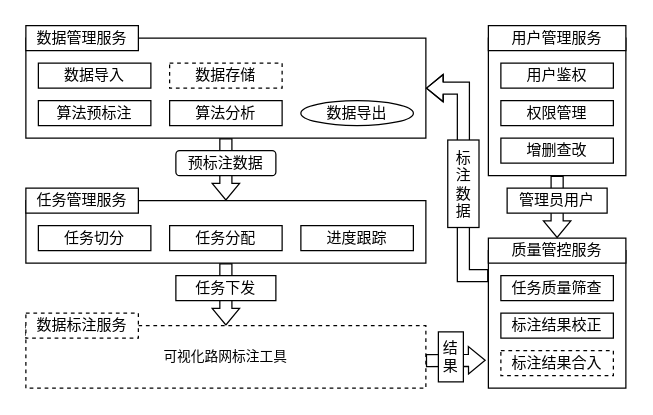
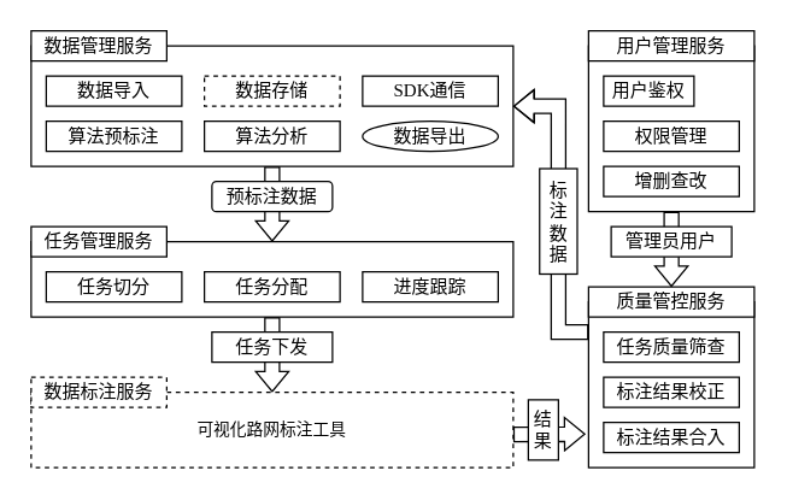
  <mxCell id="0" />
  <mxCell id="1" parent="0" />
  <mxCell id="2" value="" style="rounded=0;whiteSpace=wrap;html=1;fontFamily=宋体;" parent="1" vertex="1"><mxGeometry x="20" y="30" width="320" height="80" as="geometry" /></mxCell>
  <mxCell id="3" value="数据管理服务" style="rounded=0;whiteSpace=wrap;html=1;fontFamily=宋体;" parent="1" vertex="1"><mxGeometry x="20" y="20" width="90" height="20" as="geometry" /></mxCell>
  <mxCell id="4" value="数据导入" style="rounded=0;whiteSpace=wrap;html=1;fontFamily=宋体;" parent="1" vertex="1"><mxGeometry x="30" y="50" width="90" height="20" as="geometry" /></mxCell>
  <mxCell id="5" value="数据存储" style="rounded=0;whiteSpace=wrap;html=1;fontFamily=宋体;dashed=1;" parent="1" vertex="1"><mxGeometry x="135" y="50" width="90" height="20" as="geometry" /></mxCell>
+ <mxCell id="6" value="SDK通信" style="rounded=0;whiteSpace=wrap;html=1;fontFamily=宋体;" parent="1" vertex="1"><mxGeometry x="240" y="50" width="90" height="20" as="geometry" /></mxCell>
  <mxCell id="7" value="算法预标注" style="rounded=0;whiteSpace=wrap;html=1;fontFamily=宋体;" parent="1" vertex="1"><mxGeometry x="30" y="80" width="90" height="20" as="geometry" /></mxCell>
  <mxCell id="8" value="算法分析" style="rounded=0;whiteSpace=wrap;html=1;fontFamily=宋体;" parent="1" vertex="1"><mxGeometry x="135" y="80" width="90" height="20" as="geometry" /></mxCell>
  <mxCell id="9" value="数据导出" style="ellipse;whiteSpace=wrap;html=1;fontFamily=宋体;" parent="1" vertex="1"><mxGeometry x="240" y="80" width="90" height="20" as="geometry" /></mxCell>
  <mxCell id="10" value="" style="rounded=0;whiteSpace=wrap;html=1;fontFamily=宋体;" parent="1" vertex="1"><mxGeometry x="20" y="160" width="320" height="50" as="geometry" /></mxCell>
  <mxCell id="11" value="任务管理服务" style="rounded=0;whiteSpace=wrap;html=1;fontFamily=宋体;" parent="1" vertex="1"><mxGeometry x="20" y="150" width="90" height="20" as="geometry" /></mxCell>
  <mxCell id="12" value="任务切分" style="rounded=0;whiteSpace=wrap;html=1;fontFamily=宋体;" parent="1" vertex="1"><mxGeometry x="30" y="180" width="90" height="20" as="geometry" /></mxCell>
  <mxCell id="13" value="任务分配" style="rounded=0;whiteSpace=wrap;html=1;fontFamily=宋体;" parent="1" vertex="1"><mxGeometry x="135" y="180" width="90" height="20" as="geometry" /></mxCell>
  <mxCell id="14" value="进度跟踪" style="rounded=0;whiteSpace=wrap;html=1;fontFamily=宋体;" parent="1" vertex="1"><mxGeometry x="240" y="180" width="90" height="20" as="geometry" /></mxCell>
  <mxCell id="15" value="" style="shape=flexArrow;endArrow=classic;html=1;rounded=0;fontFamily=宋体;exitX=0.5;exitY=1;exitDx=0;exitDy=0;entryX=0.5;entryY=0;entryDx=0;entryDy=0;width=9.655;endSize=4.117;endWidth=11.272;" parent="1" source="2" target="10" edge="1"><mxGeometry width="50" height="50" relative="1" as="geometry"><mxPoint x="400" y="160" as="sourcePoint" /><mxPoint x="450" y="110" as="targetPoint" /></mxGeometry></mxCell>
  <mxCell id="16" value="预标注数据" style="whiteSpace=wrap;html=1;fontFamily=宋体;rounded=1;" parent="1" vertex="1"><mxGeometry x="140" y="120" width="80" height="20" as="geometry" /></mxCell>
  <mxCell id="17" value="" style="shape=flexArrow;endArrow=classic;html=1;rounded=0;fontFamily=宋体;width=9.655;endSize=4.117;endWidth=11.272;entryX=0.5;entryY=0;entryDx=0;entryDy=0;" parent="1" target="19" edge="1"><mxGeometry width="50" height="50" relative="1" as="geometry"><mxPoint x="180" y="210" as="sourcePoint" /><mxPoint x="160" y="260" as="targetPoint" /></mxGeometry></mxCell>
  <mxCell id="18" value="任务下发" style="rounded=0;whiteSpace=wrap;html=1;fontFamily=宋体;" parent="1" vertex="1"><mxGeometry x="140" y="220" width="80" height="20" as="geometry" /></mxCell>
  <mxCell id="19" value="&lt;font style=&quot;font-size: 11px&quot;&gt;可视化路网标注工具&lt;/font&gt;" style="rounded=0;whiteSpace=wrap;html=1;fontFamily=宋体;dashed=1;" parent="1" vertex="1"><mxGeometry x="20" y="260" width="320" height="50" as="geometry" /></mxCell>
  <mxCell id="20" value="数据标注服务" style="rounded=0;whiteSpace=wrap;html=1;fontFamily=宋体;dashed=1;" parent="1" vertex="1"><mxGeometry x="20" y="250" width="90" height="20" as="geometry" /></mxCell>
  <mxCell id="21" value="" style="rounded=0;whiteSpace=wrap;html=1;fontFamily=宋体;" parent="1" vertex="1"><mxGeometry x="390" y="200" width="110" height="110" as="geometry" /></mxCell>
  <mxCell id="22" value="质量管控服务" style="rounded=0;whiteSpace=wrap;html=1;fontFamily=宋体;" parent="1" vertex="1"><mxGeometry x="390" y="190" width="110" height="20" as="geometry" /></mxCell>
  <mxCell id="23" value="任务质量筛查&lt;span style=&quot;color: rgba(0 , 0 , 0 , 0) ; font-family: monospace ; font-size: 0px&quot;&gt;%3CmxGraphModel%3E%3Croot%3E%3CmxCell%20id%3D%220%22%2F%3E%3CmxCell%20id%3D%221%22%20parent%3D%220%22%2F%3E%3CmxCell%20id%3D%222%22%20value%3D%22%22%20style%3D%22rounded%3D0%3BwhiteSpace%3Dwrap%3Bhtml%3D1%3BfontFamily%3D%E5%AE%8B%E4%BD%93%3B%22%20vertex%3D%221%22%20parent%3D%221%22%3E%3CmxGeometry%20x%3D%22120%22%20y%3D%22350%22%20width%3D%22320%22%20height%3D%2250%22%20as%3D%22geometry%22%2F%3E%3C%2FmxCell%3E%3CmxCell%20id%3D%223%22%20value%3D%22%E6%95%B0%E6%8D%AE%E6%A0%87%E6%B3%A8%E6%9C%8D%E5%8A%A1%22%20style%3D%22rounded%3D0%3BwhiteSpace%3Dwrap%3Bhtml%3D1%3BfontFamily%3D%E5%AE%8B%E4%BD%93%3B%22%20vertex%3D%221%22%20parent%3D%221%22%3E%3CmxGeometry%20x%3D%22120%22%20y%3D%22340%22%20width%3D%2290%22%20height%3D%2220%22%20as%3D%22geometry%22%2F%3E%3C%2FmxCell%3E%3CmxCell%20id%3D%224%22%20value%3D%22%E5%8F%AF%E8%A7%86%E5%8C%96%E5%B1%95%E7%A4%BA%22%20style%3D%22rounded%3D0%3BwhiteSpace%3Dwrap%3Bhtml%3D1%3BfontFamily%3D%E5%AE%8B%E4%BD%93%3B%22%20vertex%3D%221%22%20parent%3D%221%22%3E%3CmxGeometry%20x%3D%22130%22%20y%3D%22370%22%20width%3D%2290%22%20height%3D%2220%22%20as%3D%22geometry%22%2F%3E%3C%2FmxCell%3E%3CmxCell%20id%3D%225%22%20value%3D%22%E4%BA%BA%E5%B7%A5%E5%A4%8D%E6%A0%B8%22%20style%3D%22rounded%3D0%3BwhiteSpace%3Dwrap%3Bhtml%3D1%3BfontFamily%3D%E5%AE%8B%E4%BD%93%3B%22%20vertex%3D%221%22%20parent%3D%221%22%3E%3CmxGeometry%20x%3D%22235%22%20y%3D%22370%22%20width%3D%2290%22%20height%3D%2220%22%20as%3D%22geometry%22%2F%3E%3C%2FmxCell%3E%3CmxCell%20id%3D%226%22%20value%3D%22%E8%BD%A8%E8%BF%B9%E5%B7%A1%E8%88%AA%22%20style%3D%22rounded%3D0%3BwhiteSpace%3Dwrap%3Bhtml%3D1%3BfontFamily%3D%E5%AE%8B%E4%BD%93%3B%22%20vertex%3D%221%22%20parent%3D%221%22%3E%3CmxGeometry%20x%3D%22340%22%20y%3D%22370%22%20width%3D%2290%22%20height%3D%2220%22%20as%3D%22geometry%22%2F%3E%3C%2FmxCell%3E%3C%2Froot%3E%3C%2FmxGraphModel%3E&lt;/span&gt;" style="rounded=0;whiteSpace=wrap;html=1;fontFamily=宋体;" parent="1" vertex="1"><mxGeometry x="400" y="220" width="90" height="20" as="geometry" /></mxCell>
  <mxCell id="24" value="标注结果校正" style="rounded=0;whiteSpace=wrap;html=1;fontFamily=宋体;" parent="1" vertex="1"><mxGeometry x="400" y="250" width="90" height="20" as="geometry" /></mxCell>
- <mxCell id="25" value="标注结果合入" style="rounded=0;whiteSpace=wrap;html=1;fontFamily=宋体;dashed=1;" parent="1" vertex="1"><mxGeometry x="400" y="280" width="90" height="20" as="geometry" /></mxCell>
+ <mxCell id="25" value="标注结果合入" style="rounded=0;whiteSpace=wrap;html=1;fontFamily=宋体;" parent="1" vertex="1"><mxGeometry x="400" y="280" width="90" height="20" as="geometry" /></mxCell>
  <mxCell id="26" value="" style="rounded=0;whiteSpace=wrap;html=1;fontFamily=宋体;" parent="1" vertex="1"><mxGeometry x="390" y="30" width="110" height="110" as="geometry" /></mxCell>
  <mxCell id="27" value="用户管理服务" style="rounded=0;whiteSpace=wrap;html=1;fontFamily=宋体;" parent="1" vertex="1"><mxGeometry x="390" y="20" width="110" height="20" as="geometry" /></mxCell>
- <mxCell id="28" value="用户鉴权" style="rounded=0;whiteSpace=wrap;html=1;fontFamily=宋体;" parent="1" vertex="1"><mxGeometry x="400" y="50" width="90" height="20" as="geometry" /></mxCell>
+ <mxCell id="28" value="用户鉴权" style="rounded=0;whiteSpace=wrap;html=1;fontFamily=宋体;" parent="1" vertex="1"><mxGeometry x="400" y="50" width="60" height="20" as="geometry" /></mxCell>
  <mxCell id="29" value="权限管理" style="rounded=0;whiteSpace=wrap;html=1;fontFamily=宋体;" parent="1" vertex="1"><mxGeometry x="400" y="80" width="90" height="20" as="geometry" /></mxCell>
  <mxCell id="30" value="增删查改" style="rounded=0;whiteSpace=wrap;html=1;fontFamily=宋体;" parent="1" vertex="1"><mxGeometry x="400" y="110" width="90" height="20" as="geometry" /></mxCell>
  <mxCell id="31" value="" style="shape=flexArrow;endArrow=classic;html=1;rounded=0;fontFamily=宋体;width=9.655;endSize=4.117;endWidth=11.272;entryX=-0.019;entryY=0.797;entryDx=0;entryDy=0;entryPerimeter=0;" parent="1" target="21" edge="1"><mxGeometry width="50" height="50" relative="1" as="geometry"><mxPoint x="340" y="288" as="sourcePoint" /><mxPoint x="380" y="285" as="targetPoint" /></mxGeometry></mxCell>
  <mxCell id="32" value="结果" style="rounded=0;whiteSpace=wrap;html=1;fontFamily=宋体;horizontal=0;rotation=90;" parent="1" vertex="1"><mxGeometry x="340" y="275" width="40" height="20" as="geometry" /></mxCell>
  <mxCell id="33" value="" style="shape=flexArrow;endArrow=classic;html=1;rounded=0;fontFamily=宋体;width=9.655;endSize=4.117;endWidth=11.272;entryX=1;entryY=0.5;entryDx=0;entryDy=0;" parent="1" target="2" edge="1"><mxGeometry width="50" height="50" relative="1" as="geometry"><mxPoint x="390" y="220" as="sourcePoint" /><mxPoint x="397.91" y="297.67" as="targetPoint" /><Array as="points"><mxPoint x="370" y="220" /><mxPoint x="370" y="70" /></Array></mxGeometry></mxCell>
  <mxCell id="34" value="标注数据" style="rounded=0;whiteSpace=wrap;html=1;fontFamily=宋体;horizontal=0;rotation=90;" parent="1" vertex="1"><mxGeometry x="335" y="134" width="70" height="25" as="geometry" /></mxCell>
  <mxCell id="35" value="" style="shape=flexArrow;endArrow=classic;html=1;rounded=0;fontFamily=宋体;width=9.655;endSize=4.117;endWidth=11.272;entryX=0.5;entryY=0;entryDx=0;entryDy=0;" parent="1" edge="1"><mxGeometry width="50" height="50" relative="1" as="geometry"><mxPoint x="445" y="140" as="sourcePoint" /><mxPoint x="445" y="190" as="targetPoint" /></mxGeometry></mxCell>
  <mxCell id="36" value="管理员用户" style="rounded=0;whiteSpace=wrap;html=1;fontFamily=宋体;" parent="1" vertex="1"><mxGeometry x="405" y="150" width="80" height="20" as="geometry" /></mxCell>
